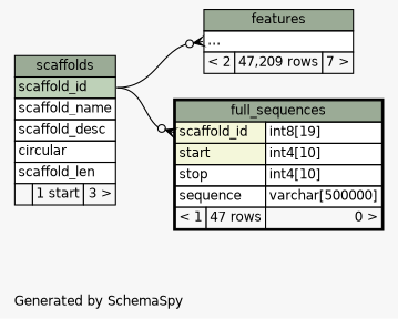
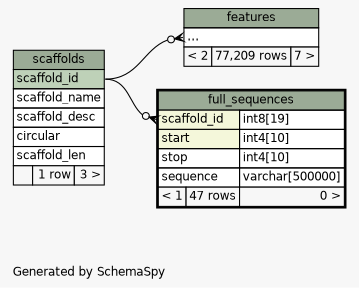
  digraph {
    bgcolor="#f7f7f7"
    fontname=Helvetica
    fontsize=11
    label="\nGenerated by SchemaSpy"
    labeljust=l
    nodesep=0.18
    rankdir=RL
    ranksep=0.46
    node [fontname=Helvetica fontsize=11 shape=plaintext]
    edge [arrowhead=none arrowsize=0.8 arrowtail=crowodot dir=back headport="scaffold_id:e"]
-   n1 [label=<     <TABLE BORDER="0" CELLBORDER="1" CELLSPACING="0" BGCOLOR="#ffffff">       <TR><TD COLSPAN="3" BGCOLOR="#9bab96" ALIGN="CENTER">features</TD></TR>       <TR><TD PORT="elipses" COLSPAN="3" ALIGN="LEFT">...</TD></TR>       <TR><TD ALIGN="LEFT" BGCOLOR="#f7f7f7">&lt; 2</TD><TD ALIGN="RIGHT" BGCOLOR="#f7f7f7">47,209 rows</TD><TD ALIGN="RIGHT" BGCOLOR="#f7f7f7">7 &gt;</TD></TR>     </TABLE>>]
-   n2 [label=<     <TABLE BORDER="0" CELLBORDER="1" CELLSPACING="0" BGCOLOR="#ffffff">       <TR><TD COLSPAN="3" BGCOLOR="#9bab96" ALIGN="CENTER">scaffolds</TD></TR>       <TR><TD PORT="scaffold_id" COLSPAN="3" BGCOLOR="#bed1b8" ALIGN="LEFT">scaffold_id</TD></TR>       <TR><TD PORT="scaffold_name" COLSPAN="3" ALIGN="LEFT">scaffold_name</TD></TR>       <TR><TD PORT="scaffold_desc" COLSPAN="3" ALIGN="LEFT">scaffold_desc</TD></TR>       <TR><TD PORT="circular" COLSPAN="3" ALIGN="LEFT">circular</TD></TR>       <TR><TD PORT="scaffold_len" COLSPAN="3" ALIGN="LEFT">scaffold_len</TD></TR>       <TR><TD ALIGN="LEFT" BGCOLOR="#f7f7f7">  </TD><TD ALIGN="RIGHT" BGCOLOR="#f7f7f7">1 start</TD><TD ALIGN="RIGHT" BGCOLOR="#f7f7f7">3 &gt;</TD></TR>     </TABLE>>]
+   n1 [label=<     <TABLE BORDER="0" CELLBORDER="1" CELLSPACING="0" BGCOLOR="#ffffff">       <TR><TD COLSPAN="3" BGCOLOR="#9bab96" ALIGN="CENTER">features</TD></TR>       <TR><TD PORT="elipses" COLSPAN="3" ALIGN="LEFT">...</TD></TR>       <TR><TD ALIGN="LEFT" BGCOLOR="#f7f7f7">&lt; 2</TD><TD ALIGN="RIGHT" BGCOLOR="#f7f7f7">77,209 rows</TD><TD ALIGN="RIGHT" BGCOLOR="#f7f7f7">7 &gt;</TD></TR>     </TABLE>>]
+   n2 [label=<     <TABLE BORDER="0" CELLBORDER="1" CELLSPACING="0" BGCOLOR="#ffffff">       <TR><TD COLSPAN="3" BGCOLOR="#9bab96" ALIGN="CENTER">scaffolds</TD></TR>       <TR><TD PORT="scaffold_id" COLSPAN="3" BGCOLOR="#bed1b8" ALIGN="LEFT">scaffold_id</TD></TR>       <TR><TD PORT="scaffold_name" COLSPAN="3" ALIGN="LEFT">scaffold_name</TD></TR>       <TR><TD PORT="scaffold_desc" COLSPAN="3" ALIGN="LEFT">scaffold_desc</TD></TR>       <TR><TD PORT="circular" COLSPAN="3" ALIGN="LEFT">circular</TD></TR>       <TR><TD PORT="scaffold_len" COLSPAN="3" ALIGN="LEFT">scaffold_len</TD></TR>       <TR><TD ALIGN="LEFT" BGCOLOR="#f7f7f7">  </TD><TD ALIGN="RIGHT" BGCOLOR="#f7f7f7">1 row</TD><TD ALIGN="RIGHT" BGCOLOR="#f7f7f7">3 &gt;</TD></TR>     </TABLE>>]
    n3 [label=<     <TABLE BORDER="2" CELLBORDER="1" CELLSPACING="0" BGCOLOR="#ffffff">       <TR><TD COLSPAN="3" BGCOLOR="#9bab96" ALIGN="CENTER">full_sequences</TD></TR>       <TR><TD PORT="scaffold_id" COLSPAN="2" BGCOLOR="#f4f7da" ALIGN="LEFT">scaffold_id</TD><TD PORT="scaffold_id.type" ALIGN="LEFT">int8[19]</TD></TR>       <TR><TD PORT="start" COLSPAN="2" BGCOLOR="#f4f7da" ALIGN="LEFT">start</TD><TD PORT="start.type" ALIGN="LEFT">int4[10]</TD></TR>       <TR><TD PORT="stop" COLSPAN="2" ALIGN="LEFT">stop</TD><TD PORT="stop.type" ALIGN="LEFT">int4[10]</TD></TR>       <TR><TD PORT="sequence" COLSPAN="2" ALIGN="LEFT">sequence</TD><TD PORT="sequence.type" ALIGN="LEFT">varchar[500000]</TD></TR>       <TR><TD ALIGN="LEFT" BGCOLOR="#f7f7f7">&lt; 1</TD><TD ALIGN="RIGHT" BGCOLOR="#f7f7f7">47 rows</TD><TD ALIGN="RIGHT" BGCOLOR="#f7f7f7">0 &gt;</TD></TR>     </TABLE>>]
    n1 -> n2 [tailport="elipses:w"]
    n3 -> n2 [tailport="scaffold_id:w"]
  }
